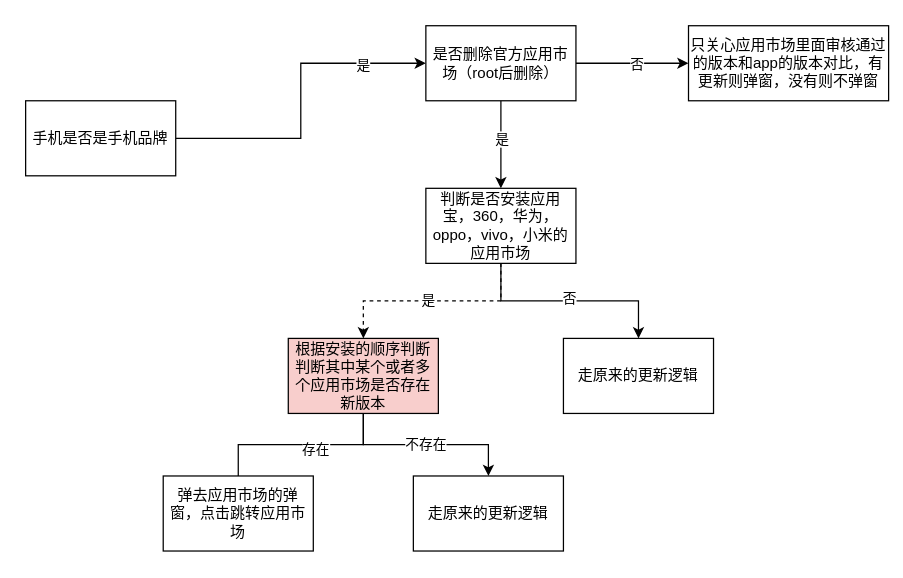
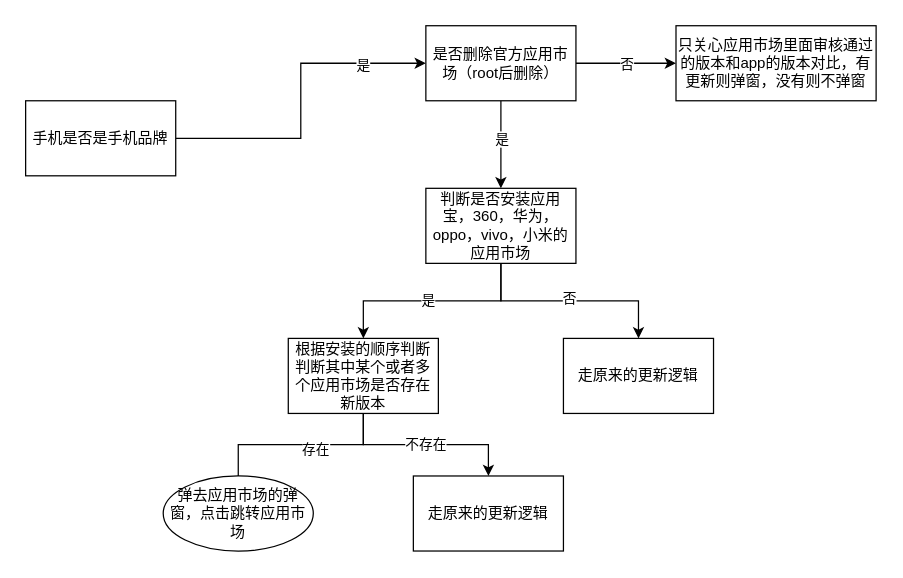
  <mxCell id="0" />
  <mxCell id="1" parent="0" />
  <mxCell id="2" value="" style="edgeStyle=orthogonalEdgeStyle;rounded=0;orthogonalLoop=1;jettySize=auto;html=1;" edge="1" parent="1" source="4" target="9"><mxGeometry relative="1" as="geometry" /></mxCell>
  <mxCell id="3" value="是" style="edgeLabel;html=1;align=center;verticalAlign=middle;resizable=0;points=[];" vertex="1" connectable="0" parent="2"><mxGeometry x="0.608" y="-1" relative="1" as="geometry"><mxPoint as="offset" /></mxGeometry></mxCell>
  <mxCell id="4" value="手机是否是手机品牌" style="rounded=0;whiteSpace=wrap;html=1;" vertex="1" parent="1"><mxGeometry x="20" y="80" width="120" height="60" as="geometry" /></mxCell>
  <mxCell id="5" value="" style="edgeStyle=orthogonalEdgeStyle;rounded=0;orthogonalLoop=1;jettySize=auto;html=1;" edge="1" parent="1" source="9" target="15"><mxGeometry relative="1" as="geometry" /></mxCell>
  <mxCell id="6" value="否" style="edgeLabel;html=1;align=center;verticalAlign=middle;resizable=0;points=[];" vertex="1" connectable="0" parent="5"><mxGeometry x="0.547" y="-1" relative="1" as="geometry"><mxPoint x="-22" y="-1" as="offset" /></mxGeometry></mxCell>
  <mxCell id="7" style="edgeStyle=orthogonalEdgeStyle;rounded=0;orthogonalLoop=1;jettySize=auto;html=1;entryX=0.5;entryY=0;entryDx=0;entryDy=0;" edge="1" parent="1" source="9" target="14"><mxGeometry relative="1" as="geometry"><mxPoint x="600" y="90" as="targetPoint" /></mxGeometry></mxCell>
  <mxCell id="8" value="是" style="edgeLabel;html=1;align=center;verticalAlign=middle;resizable=0;points=[];" vertex="1" connectable="0" parent="7"><mxGeometry x="0.613" y="-1" relative="1" as="geometry"><mxPoint x="1" y="-26" as="offset" /></mxGeometry></mxCell>
  <mxCell id="9" value="是否删除官方应用市场（root后删除）" style="rounded=0;whiteSpace=wrap;html=1;" vertex="1" parent="1"><mxGeometry x="340" y="20" width="120" height="60" as="geometry" /></mxCell>
  <mxCell id="10" value="" style="edgeStyle=orthogonalEdgeStyle;rounded=0;orthogonalLoop=1;jettySize=auto;html=1;" edge="1" parent="1" source="14" target="16"><mxGeometry relative="1" as="geometry" /></mxCell>
  <mxCell id="11" value="否" style="edgeLabel;html=1;align=center;verticalAlign=middle;resizable=0;points=[];" vertex="1" connectable="0" parent="10"><mxGeometry x="-0.012" y="3" relative="1" as="geometry"><mxPoint as="offset" /></mxGeometry></mxCell>
- <mxCell id="12" style="edgeStyle=orthogonalEdgeStyle;rounded=0;orthogonalLoop=1;jettySize=auto;html=1;entryX=0.5;entryY=0;entryDx=0;entryDy=0;dashed=1;" edge="1" parent="1" source="14" target="20"><mxGeometry relative="1" as="geometry" /></mxCell>
+ <mxCell id="12" style="edgeStyle=orthogonalEdgeStyle;rounded=0;orthogonalLoop=1;jettySize=auto;html=1;entryX=0.5;entryY=0;entryDx=0;entryDy=0;" edge="1" parent="1" source="14" target="20"><mxGeometry relative="1" as="geometry" /></mxCell>
  <mxCell id="13" value="是" style="edgeLabel;html=1;align=center;verticalAlign=middle;resizable=0;points=[];" vertex="1" connectable="0" parent="12"><mxGeometry x="0.047" y="-1" relative="1" as="geometry"><mxPoint as="offset" /></mxGeometry></mxCell>
  <mxCell id="14" value="判断是否安装应用宝，360，华为，oppo，vivo，小米的应用市场" style="rounded=0;whiteSpace=wrap;html=1;" vertex="1" parent="1"><mxGeometry x="340" y="150" width="120" height="60" as="geometry" /></mxCell>
- <mxCell id="15" value="只关心应用市场里面审核通过的版本和app的版本对比，有更新则弹窗，没有则不弹窗" style="rounded=0;whiteSpace=wrap;html=1;" vertex="1" parent="1"><mxGeometry x="550" y="20" width="160" height="60" as="geometry" /></mxCell>
+ <mxCell id="15" value="只关心应用市场里面审核通过的版本和app的版本对比，有更新则弹窗，没有则不弹窗" style="rounded=0;whiteSpace=wrap;html=1;" vertex="1" parent="1"><mxGeometry x="540" y="20" width="160" height="60" as="geometry" /></mxCell>
  <mxCell id="16" value="走原来的更新逻辑" style="whiteSpace=wrap;html=1;rounded=0;" vertex="1" parent="1"><mxGeometry x="450" y="270" width="120" height="60" as="geometry" /></mxCell>
  <mxCell id="17" value="" style="edgeStyle=orthogonalEdgeStyle;rounded=0;orthogonalLoop=1;jettySize=auto;html=1;endArrow=none;" edge="1" parent="1" source="20" target="21"><mxGeometry relative="1" as="geometry" /></mxCell>
  <mxCell id="18" value="存在" style="edgeLabel;html=1;align=center;verticalAlign=middle;resizable=0;points=[];" vertex="1" connectable="0" parent="17"><mxGeometry x="-0.15" y="3" relative="1" as="geometry"><mxPoint as="offset" /></mxGeometry></mxCell>
  <mxCell id="19" value="不存在" style="edgeStyle=orthogonalEdgeStyle;rounded=0;orthogonalLoop=1;jettySize=auto;html=1;entryX=0.5;entryY=0;entryDx=0;entryDy=0;" edge="1" parent="1" source="20" target="22"><mxGeometry relative="1" as="geometry" /></mxCell>
- <mxCell id="20" value="根据安装的顺序判断判断其中某个或者多个应用市场是否存在新版本" style="rounded=0;whiteSpace=wrap;html=1;fillColor=#f8cecc;" vertex="1" parent="1"><mxGeometry x="230" y="270" width="120" height="60" as="geometry" /></mxCell>
- <mxCell id="21" value="弹去应用市场的弹窗，点击跳转应用市场" style="whiteSpace=wrap;html=1;rounded=0;" vertex="1" parent="1"><mxGeometry x="130" y="380" width="120" height="60" as="geometry" /></mxCell>
+ <mxCell id="20" value="根据安装的顺序判断判断其中某个或者多个应用市场是否存在新版本" style="rounded=0;whiteSpace=wrap;html=1;" vertex="1" parent="1"><mxGeometry x="230" y="270" width="120" height="60" as="geometry" /></mxCell>
+ <mxCell id="21" value="弹去应用市场的弹窗，点击跳转应用市场" style="ellipse;whiteSpace=wrap;html=1;" vertex="1" parent="1"><mxGeometry x="130" y="380" width="120" height="60" as="geometry" /></mxCell>
  <mxCell id="22" value="走原来的更新逻辑" style="rounded=0;whiteSpace=wrap;html=1;" vertex="1" parent="1"><mxGeometry x="330" y="380" width="120" height="60" as="geometry" /></mxCell>
